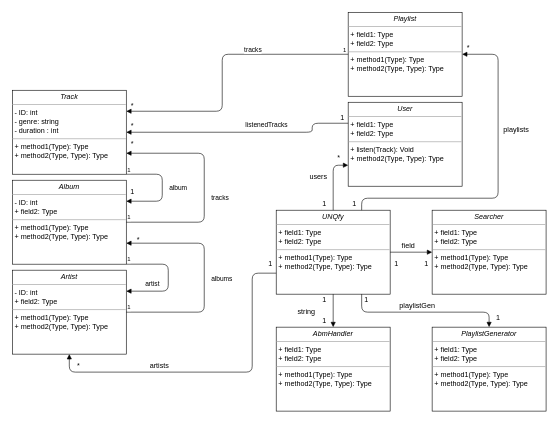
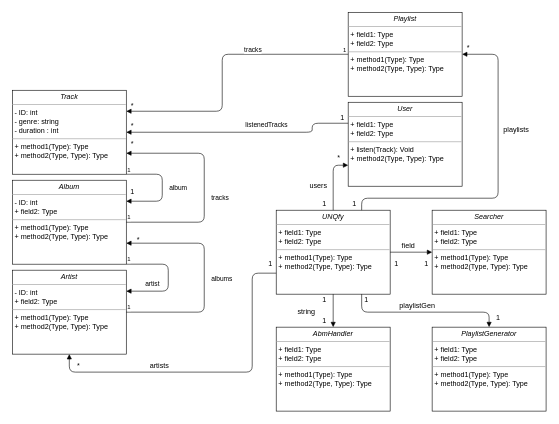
  <mxCell id="0" />
  <mxCell id="1" parent="0" />
  <mxCell id="2" value="&lt;p style=&quot;margin: 0px ; margin-top: 4px ; text-align: center&quot;&gt;&lt;i&gt;Track&lt;/i&gt;&lt;/p&gt;&lt;hr size=&quot;1&quot;&gt;&lt;p style=&quot;margin: 0px ; margin-left: 4px&quot;&gt;- ID: int&lt;br&gt;- genre: string&lt;br&gt;&lt;/p&gt;&lt;p style=&quot;margin: 0px ; margin-left: 4px&quot;&gt;- duration : int&lt;br&gt;&lt;/p&gt;&lt;hr size=&quot;1&quot;&gt;&lt;p style=&quot;margin: 0px ; margin-left: 4px&quot;&gt;+ method1(Type): Type&lt;br&gt;+ method2(Type, Type): Type&lt;/p&gt;" style="verticalAlign=top;align=left;overflow=fill;fontSize=12;fontFamily=Helvetica;html=1;rounded=0;shadow=0;comic=0;labelBackgroundColor=none;strokeWidth=1" parent="1" vertex="1"><mxGeometry x="20" y="150" width="190" height="140" as="geometry" /></mxCell>
  <mxCell id="3" value="&lt;p style=&quot;margin: 0px ; margin-top: 4px ; text-align: center&quot;&gt;&lt;i&gt;Album&lt;/i&gt;&lt;/p&gt;&lt;hr size=&quot;1&quot;&gt;&lt;p style=&quot;margin: 0px ; margin-left: 4px&quot;&gt;- ID: int&lt;br&gt;+ field2: Type&lt;/p&gt;&lt;hr size=&quot;1&quot;&gt;&lt;p style=&quot;margin: 0px ; margin-left: 4px&quot;&gt;+ method1(Type): Type&lt;br&gt;+ method2(Type, Type): Type&lt;/p&gt;" style="verticalAlign=top;align=left;overflow=fill;fontSize=12;fontFamily=Helvetica;html=1;rounded=0;shadow=0;comic=0;labelBackgroundColor=none;strokeWidth=1" parent="1" vertex="1"><mxGeometry x="20" y="300" width="190" height="140" as="geometry" /></mxCell>
  <mxCell id="4" value="&lt;p style=&quot;margin: 0px ; margin-top: 4px ; text-align: center&quot;&gt;&lt;i&gt;Artist&lt;/i&gt;&lt;/p&gt;&lt;hr size=&quot;1&quot;&gt;&lt;p style=&quot;margin: 0px ; margin-left: 4px&quot;&gt;- ID: int&lt;br&gt;+ field2: Type&lt;/p&gt;&lt;hr size=&quot;1&quot;&gt;&lt;p style=&quot;margin: 0px ; margin-left: 4px&quot;&gt;+ method1(Type): Type&lt;br&gt;+ method2(Type, Type): Type&lt;/p&gt;" style="verticalAlign=top;align=left;overflow=fill;fontSize=12;fontFamily=Helvetica;html=1;rounded=0;shadow=0;comic=0;labelBackgroundColor=none;strokeWidth=1" parent="1" vertex="1"><mxGeometry x="20" y="450" width="190" height="140" as="geometry" /></mxCell>
  <mxCell id="5" value="album" style="endArrow=block;endFill=1;html=1;edgeStyle=orthogonalEdgeStyle;align=left;verticalAlign=top;exitX=1;exitY=1;exitDx=0;exitDy=0;entryX=1;entryY=0.25;entryDx=0;entryDy=0;" parent="1" source="2" target="3" edge="1"><mxGeometry x="-0.273" y="-14" relative="1" as="geometry"><mxPoint x="230" y="150" as="sourcePoint" /><mxPoint x="270" y="360" as="targetPoint" /><Array as="points"><mxPoint x="270" y="290" /><mxPoint x="270" y="335" /></Array><mxPoint x="24" y="10" as="offset" /></mxGeometry></mxCell>
  <mxCell id="6" value="1" style="resizable=0;html=1;align=left;verticalAlign=bottom;labelBackgroundColor=#ffffff;fontSize=10;" parent="5" connectable="0" vertex="1"><mxGeometry x="-1" relative="1" as="geometry" /></mxCell>
  <mxCell id="7" value="1" style="text;html=1;align=center;verticalAlign=middle;resizable=0;points=[];autosize=1;" parent="1" vertex="1"><mxGeometry x="210" y="310" width="20" height="20" as="geometry" /></mxCell>
  <mxCell id="8" value="tracks" style="endArrow=block;endFill=1;html=1;edgeStyle=orthogonalEdgeStyle;align=left;verticalAlign=top;exitX=1;exitY=0.5;exitDx=0;exitDy=0;entryX=1;entryY=0.75;entryDx=0;entryDy=0;" parent="1" source="3" target="2" edge="1"><mxGeometry x="-0.024" y="-10" relative="1" as="geometry"><mxPoint x="230" y="360" as="sourcePoint" /><mxPoint x="350" y="70" as="targetPoint" /><Array as="points"><mxPoint x="340" y="370" /><mxPoint x="340" y="255" /></Array><mxPoint as="offset" /></mxGeometry></mxCell>
  <mxCell id="9" value="1" style="resizable=0;html=1;align=left;verticalAlign=bottom;labelBackgroundColor=#ffffff;fontSize=10;" parent="8" connectable="0" vertex="1"><mxGeometry x="-1" relative="1" as="geometry" /></mxCell>
  <mxCell id="10" value="*" style="text;html=1;align=center;verticalAlign=middle;resizable=0;points=[];autosize=1;" parent="1" vertex="1"><mxGeometry x="210" y="230" width="20" height="20" as="geometry" /></mxCell>
  <mxCell id="11" value="artist" style="endArrow=block;endFill=1;html=1;edgeStyle=orthogonalEdgeStyle;align=left;verticalAlign=top;exitX=1;exitY=1;exitDx=0;exitDy=0;entryX=1;entryY=0.25;entryDx=0;entryDy=0;" parent="1" source="3" target="4" edge="1"><mxGeometry x="-0.027" y="-40" relative="1" as="geometry"><mxPoint x="210" y="450" as="sourcePoint" /><mxPoint x="210" y="640" as="targetPoint" /><Array as="points"><mxPoint x="280" y="440" /><mxPoint x="280" y="485" /></Array><mxPoint as="offset" /></mxGeometry></mxCell>
  <mxCell id="12" value="1" style="resizable=0;html=1;align=left;verticalAlign=bottom;labelBackgroundColor=#ffffff;fontSize=10;" parent="11" connectable="0" vertex="1"><mxGeometry x="-1" relative="1" as="geometry" /></mxCell>
  <mxCell id="13" value="albums" style="endArrow=block;endFill=1;html=1;edgeStyle=orthogonalEdgeStyle;align=left;verticalAlign=top;entryX=1;entryY=0.75;entryDx=0;entryDy=0;exitX=1;exitY=0.5;exitDx=0;exitDy=0;" parent="1" source="4" target="3" edge="1"><mxGeometry x="0.063" y="-10" relative="1" as="geometry"><mxPoint x="230" y="570" as="sourcePoint" /><mxPoint x="210" y="380" as="targetPoint" /><Array as="points"><mxPoint x="340" y="520" /><mxPoint x="340" y="405" /></Array><mxPoint as="offset" /></mxGeometry></mxCell>
  <mxCell id="14" value="1" style="resizable=0;html=1;align=left;verticalAlign=bottom;labelBackgroundColor=#ffffff;fontSize=10;" parent="13" connectable="0" vertex="1"><mxGeometry x="-1" relative="1" as="geometry" /></mxCell>
  <mxCell id="15" value="&lt;p style=&quot;margin: 0px ; margin-top: 4px ; text-align: center&quot;&gt;&lt;i&gt;Playlist&lt;/i&gt;&lt;/p&gt;&lt;hr size=&quot;1&quot;&gt;&lt;p style=&quot;margin: 0px ; margin-left: 4px&quot;&gt;+ field1: Type&lt;br&gt;+ field2: Type&lt;/p&gt;&lt;hr size=&quot;1&quot;&gt;&lt;p style=&quot;margin: 0px ; margin-left: 4px&quot;&gt;+ method1(Type): Type&lt;br&gt;+ method2(Type, Type): Type&lt;/p&gt;" style="verticalAlign=top;align=left;overflow=fill;fontSize=12;fontFamily=Helvetica;html=1;rounded=0;shadow=0;comic=0;labelBackgroundColor=none;strokeWidth=1" parent="1" vertex="1"><mxGeometry x="580" y="20" width="190" height="140" as="geometry" /></mxCell>
  <mxCell id="16" value="1" style="resizable=0;html=1;align=left;verticalAlign=bottom;labelBackgroundColor=#ffffff;fontSize=10;" parent="1" connectable="0" vertex="1"><mxGeometry x="570" y="90" as="geometry" /></mxCell>
  <mxCell id="17" value="*" style="text;html=1;align=center;verticalAlign=middle;resizable=0;points=[];autosize=1;" parent="1" vertex="1"><mxGeometry x="210" y="166" width="20" height="20" as="geometry" /></mxCell>
  <mxCell id="18" value="tracks" style="endArrow=block;endFill=1;html=1;edgeStyle=orthogonalEdgeStyle;align=left;verticalAlign=top;entryX=1;entryY=0.25;entryDx=0;entryDy=0;exitX=0;exitY=0.5;exitDx=0;exitDy=0;" parent="1" source="15" target="2" edge="1"><mxGeometry x="-0.248" y="-20" relative="1" as="geometry"><mxPoint x="540" y="380" as="sourcePoint" /><mxPoint x="220" y="120" as="targetPoint" /><Array as="points"><mxPoint x="370" y="90" /><mxPoint x="370" y="185" /></Array><mxPoint as="offset" /></mxGeometry></mxCell>
  <mxCell id="19" value="&lt;p style=&quot;margin: 0px ; margin-top: 4px ; text-align: center&quot;&gt;&lt;i&gt;User&lt;/i&gt;&lt;/p&gt;&lt;hr size=&quot;1&quot;&gt;&lt;p style=&quot;margin: 0px ; margin-left: 4px&quot;&gt;+ field1: Type&lt;br&gt;+ field2: Type&lt;/p&gt;&lt;hr size=&quot;1&quot;&gt;&lt;p style=&quot;margin: 0px ; margin-left: 4px&quot;&gt;+ listen(Track): Void&lt;br&gt;+ method2(Type, Type): Type&lt;/p&gt;&lt;p style=&quot;margin: 0px ; margin-left: 4px&quot;&gt;&lt;br&gt;&lt;/p&gt;" style="verticalAlign=top;align=left;overflow=fill;fontSize=12;fontFamily=Helvetica;html=1;rounded=0;shadow=0;comic=0;labelBackgroundColor=none;strokeWidth=1" parent="1" vertex="1"><mxGeometry x="580" y="170" width="190" height="140" as="geometry" /></mxCell>
  <mxCell id="20" value="&lt;p style=&quot;margin: 0px ; margin-top: 4px ; text-align: center&quot;&gt;&lt;i&gt;Searcher&lt;/i&gt;&lt;/p&gt;&lt;hr size=&quot;1&quot;&gt;&lt;p style=&quot;margin: 0px ; margin-left: 4px&quot;&gt;+ field1: Type&lt;br&gt;+ field2: Type&lt;/p&gt;&lt;hr size=&quot;1&quot;&gt;&lt;p style=&quot;margin: 0px ; margin-left: 4px&quot;&gt;+ method1(Type): Type&lt;br&gt;+ method2(Type, Type): Type&lt;/p&gt;" style="verticalAlign=top;align=left;overflow=fill;fontSize=12;fontFamily=Helvetica;html=1;rounded=0;shadow=0;comic=0;labelBackgroundColor=none;strokeWidth=1" parent="1" vertex="1"><mxGeometry x="720" y="350" width="190" height="140" as="geometry" /></mxCell>
  <mxCell id="21" value="&lt;p style=&quot;margin: 0px ; margin-top: 4px ; text-align: center&quot;&gt;&lt;i&gt;UNQfy&lt;/i&gt;&lt;/p&gt;&lt;hr size=&quot;1&quot;&gt;&lt;p style=&quot;margin: 0px ; margin-left: 4px&quot;&gt;+ field1: Type&lt;br&gt;+ field2: Type&lt;/p&gt;&lt;hr size=&quot;1&quot;&gt;&lt;p style=&quot;margin: 0px ; margin-left: 4px&quot;&gt;+ method1(Type): Type&lt;br&gt;+ method2(Type, Type): Type&lt;/p&gt;" style="verticalAlign=top;align=left;overflow=fill;fontSize=12;fontFamily=Helvetica;html=1;rounded=0;shadow=0;comic=0;labelBackgroundColor=none;strokeWidth=1" parent="1" vertex="1"><mxGeometry x="460" y="350" width="190" height="140" as="geometry" /></mxCell>
  <mxCell id="22" value="&lt;p style=&quot;margin: 0px ; margin-top: 4px ; text-align: center&quot;&gt;&lt;i&gt;AbmHandler&lt;/i&gt;&lt;/p&gt;&lt;hr size=&quot;1&quot;&gt;&lt;p style=&quot;margin: 0px ; margin-left: 4px&quot;&gt;+ field1: Type&lt;br&gt;+ field2: Type&lt;/p&gt;&lt;hr size=&quot;1&quot;&gt;&lt;p style=&quot;margin: 0px ; margin-left: 4px&quot;&gt;+ method1(Type): Type&lt;br&gt;+ method2(Type, Type): Type&lt;/p&gt;" style="verticalAlign=top;align=left;overflow=fill;fontSize=12;fontFamily=Helvetica;html=1;rounded=0;shadow=0;comic=0;labelBackgroundColor=none;strokeWidth=1" parent="1" vertex="1"><mxGeometry x="460" y="545" width="190" height="140" as="geometry" /></mxCell>
  <mxCell id="23" value="*" style="text;html=1;align=center;verticalAlign=middle;resizable=0;points=[];autosize=1;" parent="1" vertex="1"><mxGeometry x="220" y="390" width="20" height="20" as="geometry" /></mxCell>
  <mxCell id="24" value="&lt;p style=&quot;margin: 0px ; margin-top: 4px ; text-align: center&quot;&gt;&lt;i&gt;PlaylistGenerator&lt;/i&gt;&lt;/p&gt;&lt;hr size=&quot;1&quot;&gt;&lt;p style=&quot;margin: 0px ; margin-left: 4px&quot;&gt;+ field1: Type&lt;br&gt;+ field2: Type&lt;/p&gt;&lt;hr size=&quot;1&quot;&gt;&lt;p style=&quot;margin: 0px ; margin-left: 4px&quot;&gt;+ method1(Type): Type&lt;br&gt;+ method2(Type, Type): Type&lt;/p&gt;" style="verticalAlign=top;align=left;overflow=fill;fontSize=12;fontFamily=Helvetica;html=1;rounded=0;shadow=0;comic=0;labelBackgroundColor=none;strokeWidth=1" parent="1" vertex="1"><mxGeometry x="720" y="545" width="190" height="140" as="geometry" /></mxCell>
  <mxCell id="25" value="listenedTracks" style="endArrow=block;endFill=1;html=1;edgeStyle=orthogonalEdgeStyle;align=left;verticalAlign=top;entryX=1;entryY=0.5;entryDx=0;entryDy=0;exitX=0;exitY=0.25;exitDx=0;exitDy=0;" parent="1" source="19" target="2" edge="1"><mxGeometry x="-0.024" y="-25" relative="1" as="geometry"><mxPoint x="556" y="232" as="sourcePoint" /><mxPoint x="220" y="195" as="targetPoint" /><Array as="points"><mxPoint x="520" y="205" /><mxPoint x="520" y="220" /></Array><mxPoint as="offset" /></mxGeometry></mxCell>
  <mxCell id="26" value="" style="endArrow=block;endFill=1;html=1;edgeStyle=orthogonalEdgeStyle;align=left;verticalAlign=top;exitX=0.75;exitY=1;exitDx=0;exitDy=0;entryX=0.5;entryY=0;entryDx=0;entryDy=0;" edge="1" parent="1" source="21" target="24"><mxGeometry x="-0.027" y="-40" relative="1" as="geometry"><mxPoint x="380" y="590" as="sourcePoint" /><mxPoint x="870" y="720" as="targetPoint" /><Array as="points"><mxPoint x="603" y="520" /><mxPoint x="815" y="520" /></Array><mxPoint as="offset" /></mxGeometry></mxCell>
  <mxCell id="27" value="" style="endArrow=block;endFill=1;html=1;edgeStyle=orthogonalEdgeStyle;align=left;verticalAlign=top;exitX=0.5;exitY=1;exitDx=0;exitDy=0;entryX=0.5;entryY=0;entryDx=0;entryDy=0;" edge="1" parent="1" source="21" target="22"><mxGeometry x="-0.027" y="-40" relative="1" as="geometry"><mxPoint x="400" y="590" as="sourcePoint" /><mxPoint x="400" y="535" as="targetPoint" /><Array as="points" /><mxPoint as="offset" /></mxGeometry></mxCell>
  <mxCell id="28" value="1" style="text;html=1;align=center;verticalAlign=middle;resizable=0;points=[];autosize=1;" vertex="1" parent="1"><mxGeometry x="530" y="490" width="20" height="20" as="geometry" /></mxCell>
  <mxCell id="29" value="1" style="text;html=1;align=center;verticalAlign=middle;resizable=0;points=[];autosize=1;" vertex="1" parent="1"><mxGeometry x="600" y="490" width="20" height="20" as="geometry" /></mxCell>
  <mxCell id="30" value="1" style="text;html=1;align=center;verticalAlign=middle;resizable=0;points=[];autosize=1;" vertex="1" parent="1"><mxGeometry x="700" y="430" width="20" height="20" as="geometry" /></mxCell>
  <mxCell id="31" value="1" style="text;html=1;align=center;verticalAlign=middle;resizable=0;points=[];autosize=1;" vertex="1" parent="1"><mxGeometry x="650" y="430" width="20" height="20" as="geometry" /></mxCell>
  <mxCell id="32" value="1" style="text;html=1;align=center;verticalAlign=middle;resizable=0;points=[];autosize=1;" vertex="1" parent="1"><mxGeometry x="820" y="520" width="20" height="20" as="geometry" /></mxCell>
  <mxCell id="33" value="field" style="text;html=1;align=center;verticalAlign=middle;resizable=0;points=[];autosize=1;" vertex="1" parent="1"><mxGeometry x="650" y="400" width="60" height="20" as="geometry" /></mxCell>
  <mxCell id="34" value="playlistGen" style="text;html=1;align=center;verticalAlign=middle;resizable=0;points=[];autosize=1;" vertex="1" parent="1"><mxGeometry x="660" y="500" width="70" height="20" as="geometry" /></mxCell>
  <mxCell id="35" value="string" style="text;html=1;align=center;verticalAlign=middle;resizable=0;points=[];autosize=1;" vertex="1" parent="1"><mxGeometry x="470" y="510" width="80" height="20" as="geometry" /></mxCell>
  <mxCell id="36" value="" style="endArrow=block;endFill=1;html=1;edgeStyle=orthogonalEdgeStyle;align=left;verticalAlign=top;entryX=1;entryY=0.5;entryDx=0;entryDy=0;exitX=0.75;exitY=0;exitDx=0;exitDy=0;" edge="1" parent="1" source="21" target="15"><mxGeometry x="-0.059" y="-130" relative="1" as="geometry"><mxPoint x="550" y="330" as="sourcePoint" /><mxPoint x="790" y="115" as="targetPoint" /><Array as="points"><mxPoint x="603" y="330" /><mxPoint x="830" y="330" /><mxPoint x="830" y="90" /></Array><mxPoint as="offset" /></mxGeometry></mxCell>
  <mxCell id="37" value="" style="endArrow=block;endFill=1;html=1;edgeStyle=orthogonalEdgeStyle;align=left;verticalAlign=top;entryX=0;entryY=0.5;entryDx=0;entryDy=0;exitX=1;exitY=0.5;exitDx=0;exitDy=0;" edge="1" parent="1" source="21" target="20"><mxGeometry x="-0.027" y="-40" relative="1" as="geometry"><mxPoint x="630" y="440" as="sourcePoint" /><mxPoint x="960" y="440" as="targetPoint" /><Array as="points" /><mxPoint as="offset" /></mxGeometry></mxCell>
  <mxCell id="38" value="1" style="text;html=1;align=center;verticalAlign=middle;resizable=0;points=[];autosize=1;" vertex="1" parent="1"><mxGeometry x="530" y="525" width="20" height="20" as="geometry" /></mxCell>
  <mxCell id="39" value="" style="endArrow=block;endFill=1;html=1;edgeStyle=orthogonalEdgeStyle;align=left;verticalAlign=top;exitX=0;exitY=0.75;exitDx=0;exitDy=0;entryX=0.5;entryY=1;entryDx=0;entryDy=0;" edge="1" parent="1" source="21" target="4"><mxGeometry x="-0.027" y="-40" relative="1" as="geometry"><mxPoint x="430" y="492.5" as="sourcePoint" /><mxPoint x="420" y="620" as="targetPoint" /><Array as="points"><mxPoint x="420" y="455" /><mxPoint x="420" y="620" /><mxPoint x="115" y="620" /></Array><mxPoint as="offset" /></mxGeometry></mxCell>
  <mxCell id="40" value="" style="endArrow=block;endFill=1;html=1;edgeStyle=orthogonalEdgeStyle;align=left;verticalAlign=top;entryX=0;entryY=0.75;entryDx=0;entryDy=0;exitX=0.5;exitY=0;exitDx=0;exitDy=0;" edge="1" parent="1" source="21" target="19"><mxGeometry x="-0.027" y="-40" relative="1" as="geometry"><mxPoint x="510" y="330" as="sourcePoint" /><mxPoint x="570" y="290" as="targetPoint" /><Array as="points" /><mxPoint as="offset" /></mxGeometry></mxCell>
  <mxCell id="41" value="*" style="text;html=1;align=center;verticalAlign=middle;resizable=0;points=[];autosize=1;" vertex="1" parent="1"><mxGeometry x="210" y="200" width="20" height="20" as="geometry" /></mxCell>
  <mxCell id="42" value="1" style="text;html=1;align=center;verticalAlign=middle;resizable=0;points=[];autosize=1;" vertex="1" parent="1"><mxGeometry x="560" y="186" width="20" height="20" as="geometry" /></mxCell>
  <mxCell id="43" value="1" style="text;html=1;align=center;verticalAlign=middle;resizable=0;points=[];autosize=1;" vertex="1" parent="1"><mxGeometry x="530" y="330" width="20" height="20" as="geometry" /></mxCell>
  <mxCell id="44" value="*" style="text;html=1;align=center;verticalAlign=middle;resizable=0;points=[];autosize=1;" vertex="1" parent="1"><mxGeometry x="554" y="253" width="20" height="20" as="geometry" /></mxCell>
  <mxCell id="45" value="1" style="text;html=1;align=center;verticalAlign=middle;resizable=0;points=[];autosize=1;" vertex="1" parent="1"><mxGeometry x="580" y="330" width="20" height="20" as="geometry" /></mxCell>
  <mxCell id="46" value="*" style="text;html=1;align=center;verticalAlign=middle;resizable=0;points=[];autosize=1;" vertex="1" parent="1"><mxGeometry x="770" y="70" width="20" height="20" as="geometry" /></mxCell>
  <mxCell id="47" value="1" style="text;html=1;align=center;verticalAlign=middle;resizable=0;points=[];autosize=1;" vertex="1" parent="1"><mxGeometry x="440" y="430" width="20" height="20" as="geometry" /></mxCell>
  <mxCell id="48" value="*" style="text;html=1;align=center;verticalAlign=middle;resizable=0;points=[];autosize=1;" vertex="1" parent="1"><mxGeometry x="120" y="600" width="20" height="20" as="geometry" /></mxCell>
  <mxCell id="49" value="artists" style="text;html=1;align=center;verticalAlign=middle;resizable=0;points=[];autosize=1;" vertex="1" parent="1"><mxGeometry x="240" y="600" width="50" height="20" as="geometry" /></mxCell>
- <mxCell id="50" value="users" style="text;html=1;align=center;verticalAlign=middle;resizable=0;points=[];autosize=1;" vertex="1" parent="1"><mxGeometry x="510" y="285" width="40" height="20" as="geometry" /></mxCell>
+ <mxCell id="50" value="users" style="text;html=1;align=center;verticalAlign=middle;resizable=0;points=[];autosize=1;" vertex="1" parent="1"><mxGeometry x="510" y="300" width="40" height="20" as="geometry" /></mxCell>
  <mxCell id="51" value="playlists" style="text;html=1;align=center;verticalAlign=middle;resizable=0;points=[];autosize=1;" vertex="1" parent="1"><mxGeometry x="830" y="206" width="60" height="20" as="geometry" /></mxCell>
